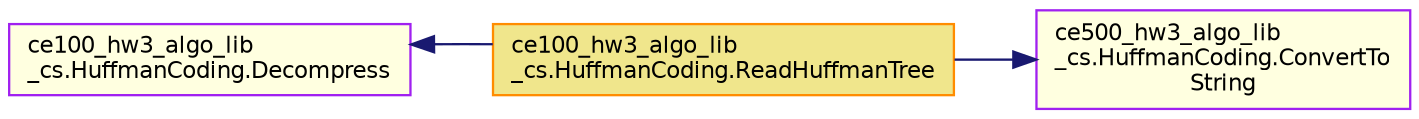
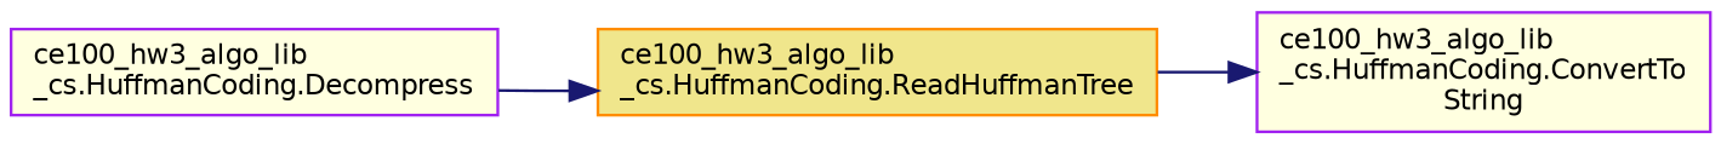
  digraph {
    rankdir=LR
    node [color=purple fillcolor=lightyellow fontname=Helvetica fontsize=10 shape=record style=filled]
    edge [color=midnightblue fontname=Helvetica fontsize=10 labelfontname=Helvetica labelfontsize=10 style=solid]
    n1 [fontcolor=black height=0.2 label="ce100_hw3_algo_lib\l_cs.HuffmanCoding.Decompress" width=0.4]
    n2 [color=darkorange fillcolor=khaki height=0.2 label="ce100_hw3_algo_lib\l_cs.HuffmanCoding.ReadHuffmanTree" width=0.4]
-   n3 [height=0.2 label="ce500_hw3_algo_lib\l_cs.HuffmanCoding.ConvertTo\lString" width=0.4]
-   n2 -> n1
+   n3 [height=0.2 label="ce100_hw3_algo_lib\l_cs.HuffmanCoding.ConvertTo\lString" width=0.4]
+   n1 -> n2
    n2 -> n3
  }
